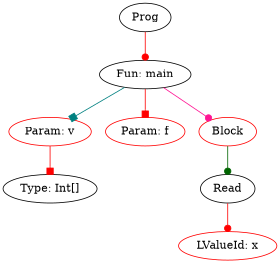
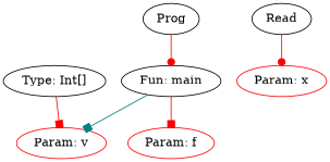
  digraph {
    node [color=black]
    edge [arrowhead=dot color=red]
    n1 [label=Prog]
    n2 [label="Fun: main"]
    n3 [color=red label="Param: v"]
    n4 [color=red label="Param: f"]
-   n5 [color=red label=Block]
    n6 [label="Type: Int[]"]
    n7 [label=Read]
-   n8 [color=red label="LValueId: x"]
+   n8 [color=red label="Param: x"]
    n1 -> n2
    n2 -> n3 [arrowhead=box color=teal]
    n2 -> n4 [arrowhead=box]
-   n2 -> n5 [color=deeppink]
-   n3 -> n6 [arrowhead=box]
-   n5 -> n7 [color=darkgreen]
+   n6 -> n3 [arrowhead=box]
    n7 -> n8
  }
